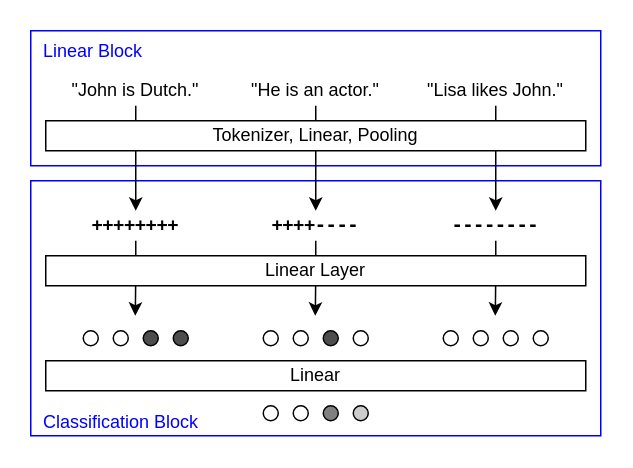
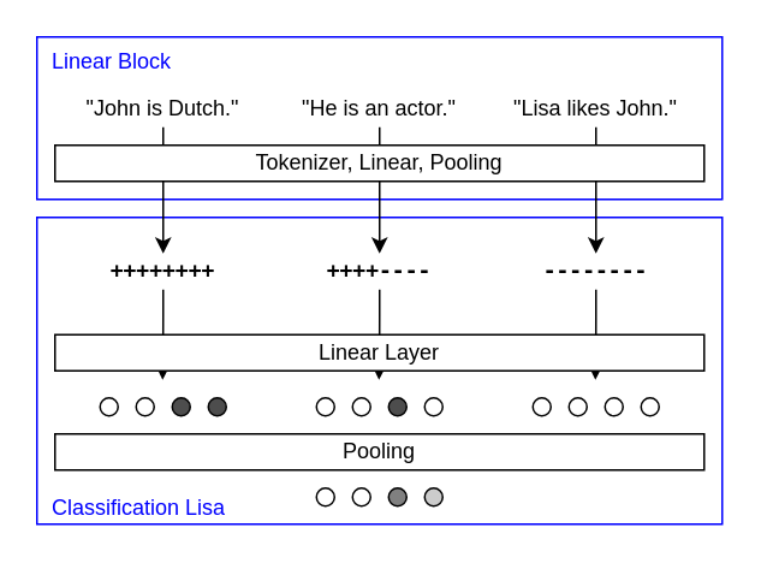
  <mxCell id="0" />
  <mxCell id="1" parent="0" />
- <mxCell id="2" value="&amp;nbsp; Classification Block" style="rounded=0;whiteSpace=wrap;html=1;strokeColor=#0000FF;align=left;verticalAlign=bottom;fontColor=#0000FF;" parent="1" vertex="1"><mxGeometry x="20" y="120" width="380" height="170" as="geometry" /></mxCell>
+ <mxCell id="2" value="&amp;nbsp; Classification Lisa" style="rounded=0;whiteSpace=wrap;html=1;strokeColor=#0000FF;align=left;verticalAlign=bottom;fontColor=#0000FF;" parent="1" vertex="1"><mxGeometry x="20" y="120" width="380" height="170" as="geometry" /></mxCell>
  <mxCell id="3" value="&lt;font color=&quot;#0000ff&quot;&gt;&amp;nbsp; Linear Block&lt;/font&gt;" style="rounded=0;whiteSpace=wrap;html=1;verticalAlign=top;align=left;strokeColor=#0000FF;" parent="1" vertex="1"><mxGeometry x="20" y="20" width="380" height="90" as="geometry" /></mxCell>
  <mxCell id="4" style="edgeStyle=orthogonalEdgeStyle;rounded=1;orthogonalLoop=1;jettySize=auto;html=1;exitX=0.5;exitY=1;exitDx=0;exitDy=0;entryX=0.5;entryY=0;entryDx=0;entryDy=0;startSize=6;sourcePerimeterSpacing=0;targetPerimeterSpacing=0;" parent="1" source="5" target="11" edge="1"><mxGeometry relative="1" as="geometry" /></mxCell>
  <mxCell id="5" value="&quot;John is Dutch.&quot;" style="text;html=1;strokeColor=none;fillColor=none;align=center;verticalAlign=middle;whiteSpace=wrap;rounded=0;" parent="1" vertex="1"><mxGeometry x="40" y="50" width="100" height="20" as="geometry" /></mxCell>
  <mxCell id="6" style="edgeStyle=orthogonalEdgeStyle;rounded=1;orthogonalLoop=1;jettySize=auto;html=1;exitX=0.5;exitY=1;exitDx=0;exitDy=0;entryX=0.5;entryY=0;entryDx=0;entryDy=0;startSize=6;sourcePerimeterSpacing=0;targetPerimeterSpacing=0;" parent="1" source="7" target="13" edge="1"><mxGeometry relative="1" as="geometry" /></mxCell>
  <mxCell id="7" value="&quot;He is an actor.&quot;" style="text;html=1;strokeColor=none;fillColor=none;align=center;verticalAlign=middle;whiteSpace=wrap;rounded=0;" parent="1" vertex="1"><mxGeometry x="160" y="50" width="100" height="20" as="geometry" /></mxCell>
  <mxCell id="8" style="edgeStyle=orthogonalEdgeStyle;rounded=1;orthogonalLoop=1;jettySize=auto;html=1;exitX=0.5;exitY=1;exitDx=0;exitDy=0;entryX=0.5;entryY=0;entryDx=0;entryDy=0;startSize=6;sourcePerimeterSpacing=0;targetPerimeterSpacing=0;" parent="1" source="9" target="15" edge="1"><mxGeometry relative="1" as="geometry" /></mxCell>
  <mxCell id="9" value="&quot;Lisa likes John.&quot;" style="text;html=1;strokeColor=none;fillColor=none;align=center;verticalAlign=middle;whiteSpace=wrap;rounded=0;" parent="1" vertex="1"><mxGeometry x="280" y="50" width="100" height="20" as="geometry" /></mxCell>
  <mxCell id="10" style="edgeStyle=orthogonalEdgeStyle;rounded=1;orthogonalLoop=1;jettySize=auto;html=1;exitX=0.5;exitY=1;exitDx=0;exitDy=0;startSize=6;sourcePerimeterSpacing=0;targetPerimeterSpacing=0;" parent="1" source="11" edge="1"><mxGeometry relative="1" as="geometry"><mxPoint x="89.69" y="210" as="targetPoint" /></mxGeometry></mxCell>
  <mxCell id="11" value="&lt;pre&gt;++++++++&lt;/pre&gt;" style="text;html=1;strokeColor=none;fillColor=none;align=center;verticalAlign=middle;whiteSpace=wrap;rounded=0;fontStyle=1" parent="1" vertex="1"><mxGeometry x="40" y="140" width="100" height="20" as="geometry" /></mxCell>
  <mxCell id="12" style="edgeStyle=orthogonalEdgeStyle;rounded=1;orthogonalLoop=1;jettySize=auto;html=1;exitX=0.5;exitY=1;exitDx=0;exitDy=0;startSize=6;sourcePerimeterSpacing=0;targetPerimeterSpacing=0;" parent="1" source="13" edge="1"><mxGeometry relative="1" as="geometry"><mxPoint x="209.69" y="210" as="targetPoint" /></mxGeometry></mxCell>
  <mxCell id="13" value="&lt;pre&gt;++++----&lt;/pre&gt;" style="text;html=1;strokeColor=none;fillColor=none;align=center;verticalAlign=middle;whiteSpace=wrap;rounded=0;fontStyle=1" parent="1" vertex="1"><mxGeometry x="160" y="140" width="100" height="20" as="geometry" /></mxCell>
  <mxCell id="14" style="edgeStyle=orthogonalEdgeStyle;rounded=1;orthogonalLoop=1;jettySize=auto;html=1;exitX=0.5;exitY=1;exitDx=0;exitDy=0;startSize=6;sourcePerimeterSpacing=0;targetPerimeterSpacing=0;" parent="1" source="15" edge="1"><mxGeometry relative="1" as="geometry"><mxPoint x="329.69" y="210" as="targetPoint" /></mxGeometry></mxCell>
  <mxCell id="15" value="&lt;pre&gt;--------&lt;/pre&gt;" style="text;html=1;strokeColor=none;fillColor=none;align=center;verticalAlign=middle;whiteSpace=wrap;rounded=0;fontStyle=1" parent="1" vertex="1"><mxGeometry x="280" y="140" width="100" height="20" as="geometry" /></mxCell>
- <mxCell id="16" value="Linear Layer" style="rounded=0;whiteSpace=wrap;html=1;" parent="1" vertex="1"><mxGeometry x="30" y="170" width="360" height="20" as="geometry" /></mxCell>
+ <mxCell id="16" value="Linear Layer" style="rounded=0;whiteSpace=wrap;html=1;" parent="1" vertex="1"><mxGeometry x="30" y="185" width="360" height="20" as="geometry" /></mxCell>
  <mxCell id="17" value="" style="group" parent="1" vertex="1" connectable="0"><mxGeometry x="55" y="220" width="70" height="10" as="geometry" /></mxCell>
  <mxCell id="18" value="" style="ellipse;whiteSpace=wrap;html=1;aspect=fixed;" parent="17" vertex="1"><mxGeometry width="10" height="10" as="geometry" /></mxCell>
  <mxCell id="19" value="" style="ellipse;whiteSpace=wrap;html=1;aspect=fixed;" parent="17" vertex="1"><mxGeometry x="20" width="10" height="10" as="geometry" /></mxCell>
  <mxCell id="20" value="" style="ellipse;whiteSpace=wrap;html=1;aspect=fixed;fillColor=#4D4D4D;" parent="17" vertex="1"><mxGeometry x="40" width="10" height="10" as="geometry" /></mxCell>
  <mxCell id="21" value="" style="ellipse;whiteSpace=wrap;html=1;aspect=fixed;fillColor=#4D4D4D;" parent="17" vertex="1"><mxGeometry x="60" width="10" height="10" as="geometry" /></mxCell>
  <mxCell id="22" value="" style="group" parent="1" vertex="1" connectable="0"><mxGeometry x="175" y="220" width="70" height="10" as="geometry" /></mxCell>
  <mxCell id="23" value="" style="ellipse;whiteSpace=wrap;html=1;aspect=fixed;" parent="22" vertex="1"><mxGeometry width="10" height="10" as="geometry" /></mxCell>
  <mxCell id="24" value="" style="ellipse;whiteSpace=wrap;html=1;aspect=fixed;" parent="22" vertex="1"><mxGeometry x="20" width="10" height="10" as="geometry" /></mxCell>
  <mxCell id="25" value="" style="ellipse;whiteSpace=wrap;html=1;aspect=fixed;fillColor=#4D4D4D;" parent="22" vertex="1"><mxGeometry x="40" width="10" height="10" as="geometry" /></mxCell>
  <mxCell id="26" value="" style="ellipse;whiteSpace=wrap;html=1;aspect=fixed;" parent="22" vertex="1"><mxGeometry x="60" width="10" height="10" as="geometry" /></mxCell>
  <mxCell id="27" value="" style="group" parent="1" vertex="1" connectable="0"><mxGeometry x="295" y="220" width="70" height="10" as="geometry" /></mxCell>
  <mxCell id="28" value="" style="ellipse;whiteSpace=wrap;html=1;aspect=fixed;" parent="27" vertex="1"><mxGeometry width="10" height="10" as="geometry" /></mxCell>
  <mxCell id="29" value="" style="ellipse;whiteSpace=wrap;html=1;aspect=fixed;" parent="27" vertex="1"><mxGeometry x="20" width="10" height="10" as="geometry" /></mxCell>
  <mxCell id="30" value="" style="ellipse;whiteSpace=wrap;html=1;aspect=fixed;" parent="27" vertex="1"><mxGeometry x="40" width="10" height="10" as="geometry" /></mxCell>
  <mxCell id="31" value="" style="ellipse;whiteSpace=wrap;html=1;aspect=fixed;" parent="27" vertex="1"><mxGeometry x="60" width="10" height="10" as="geometry" /></mxCell>
- <mxCell id="32" value="Linear" style="rounded=0;whiteSpace=wrap;html=1;" parent="1" vertex="1"><mxGeometry x="30" y="240" width="360" height="20" as="geometry" /></mxCell>
+ <mxCell id="32" value="Pooling" style="rounded=0;whiteSpace=wrap;html=1;" parent="1" vertex="1"><mxGeometry x="30" y="240" width="360" height="20" as="geometry" /></mxCell>
  <mxCell id="33" value="" style="group" parent="1" vertex="1" connectable="0"><mxGeometry x="175" y="270" width="70" height="10" as="geometry" /></mxCell>
  <mxCell id="34" value="" style="ellipse;whiteSpace=wrap;html=1;aspect=fixed;" parent="33" vertex="1"><mxGeometry width="10" height="10" as="geometry" /></mxCell>
  <mxCell id="35" value="" style="ellipse;whiteSpace=wrap;html=1;aspect=fixed;" parent="33" vertex="1"><mxGeometry x="20" width="10" height="10" as="geometry" /></mxCell>
  <mxCell id="36" value="" style="ellipse;whiteSpace=wrap;html=1;aspect=fixed;fillColor=#808080;" parent="33" vertex="1"><mxGeometry x="40" width="10" height="10" as="geometry" /></mxCell>
  <mxCell id="37" value="" style="ellipse;whiteSpace=wrap;html=1;aspect=fixed;fillColor=#CCCCCC;" parent="33" vertex="1"><mxGeometry x="60" width="10" height="10" as="geometry" /></mxCell>
  <mxCell id="38" value="Tokenizer, Linear, Pooling" style="rounded=0;whiteSpace=wrap;html=1;" parent="1" vertex="1"><mxGeometry x="30" y="80" width="360" height="20" as="geometry" /></mxCell>
